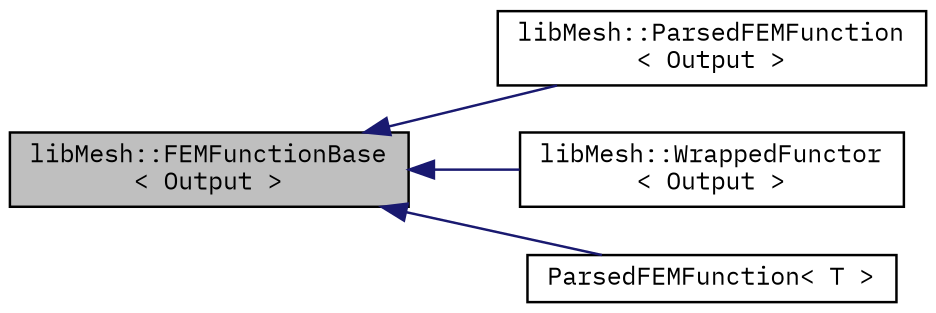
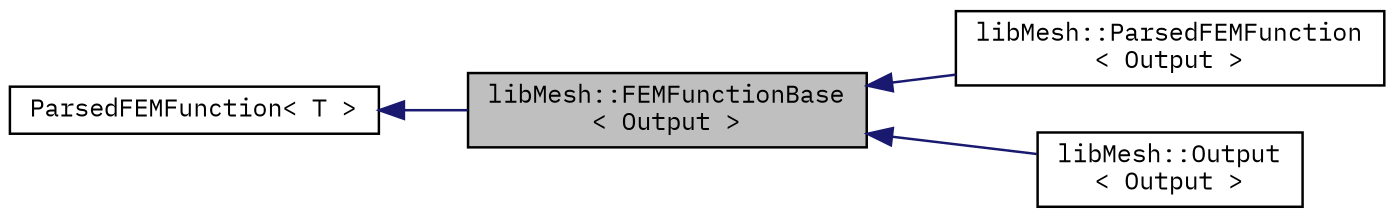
  digraph {
    fontname="IBM Plex Mono"
    rankdir=LR
    node [color=black fillcolor=white fontname="IBM Plex Mono" fontsize=10 shape=record style=filled]
    edge [color=midnightblue dir=back fontname="IBM Plex Mono" fontsize=10 labelfontname=Helvetica labelfontsize=10 style=solid]
    n1 [fillcolor=grey75 fontcolor=black height=0.2 label="libMesh::FEMFunctionBase\l\< Output \>" width=0.4]
    n2 [height=0.2 label="libMesh::ParsedFEMFunction\l\< Output \>" width=0.4]
-   n3 [height=0.2 label="libMesh::WrappedFunctor\l\< Output \>" width=0.4]
+   n3 [height=0.2 label="libMesh::Output\l\< Output \>" width=0.4]
    n4 [height=0.2 label="ParsedFEMFunction\< T \>" width=0.4]
    n1 -> n2
    n1 -> n3
-   n1 -> n4
+   n4 -> n1
  }
